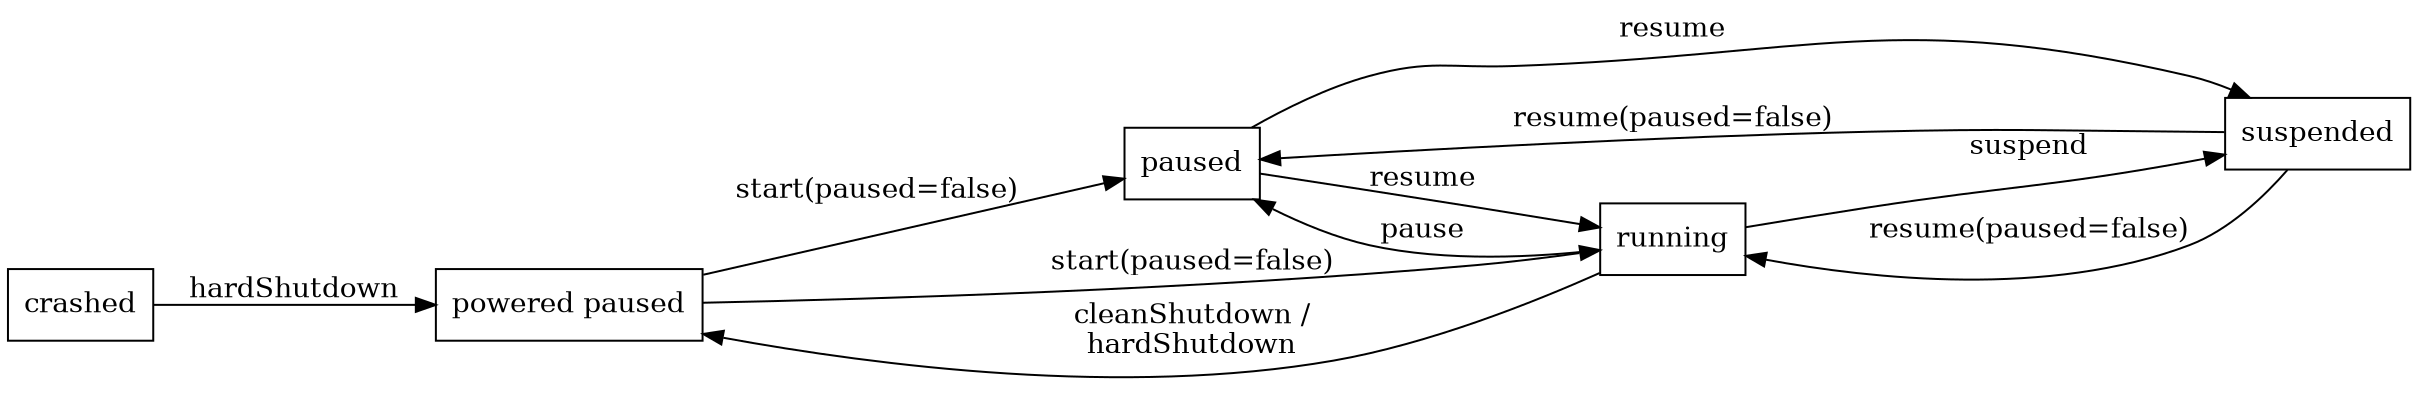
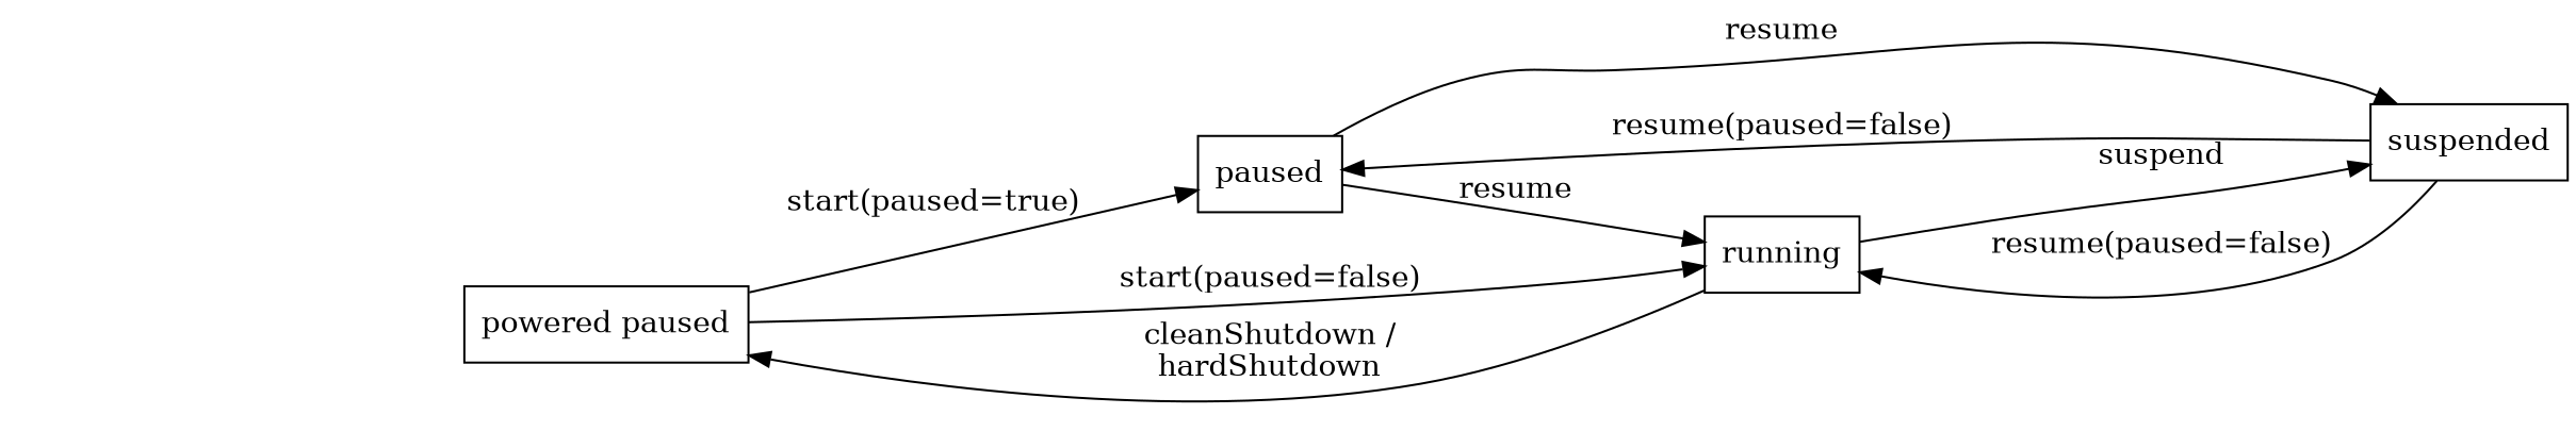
  digraph {
    rankdir=LR
    node [shape=box]
    n1 [label="powered paused"]
    paused
    running
    suspended
-   crashed
-   n1 -> paused [label="start(paused=false)"]
+   n1 -> paused [label="start(paused=true)"]
    n1 -> running [label="start(paused=false)"]
    paused -> running [label=resume]
    paused -> suspended [label=resume]
    running -> n1 [label="cleanShutdown /\nhardShutdown"]
-   running -> paused [label=pause]
    running -> suspended [label=suspend]
    suspended -> paused [label="resume(paused=false)"]
    suspended -> running [label="resume(paused=false)"]
-   crashed -> n1 [label=hardShutdown]
  }
